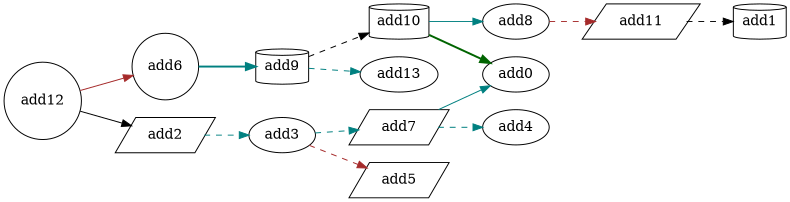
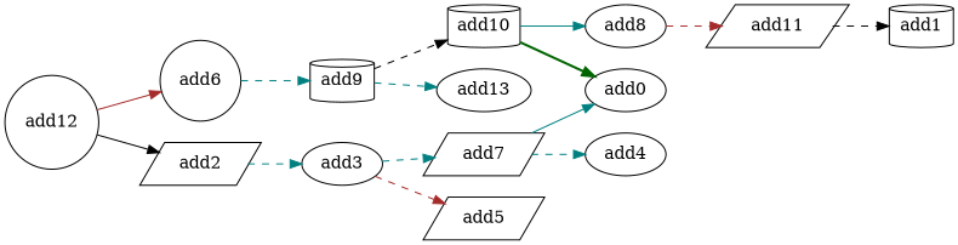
  strict digraph {
    rankdir=LR
    node [opcode=add shape=ellipse]
    edge [color=teal style=dashed]
    add11 [shape=parallelogram]
    add1 [shape=cylinder]
    add12 [shape=circle]
    add6 [shape=circle]
    add2 [shape=parallelogram]
    add9 [shape=cylinder]
    add3
    add10 [shape=cylinder]
    add0
    add8
    add7 [shape=parallelogram]
    add4
    add13
    add5 [shape=parallelogram]
    add11 -> add1 [color=black]
    add12 -> add6 [color=brown style=solid]
    add12 -> add2 [color=black style=solid]
-   add6 -> add9 [style=bold]
+   add6 -> add9
    add2 -> add3
    add9 -> add10 [color=black]
    add9 -> add13
    add3 -> add7
    add3 -> add5 [color=brown]
    add10 -> add0 [color=darkgreen style=bold]
    add10 -> add8 [style=solid]
    add8 -> add11 [color=brown]
    add7 -> add0 [style=solid]
    add7 -> add4
  }
